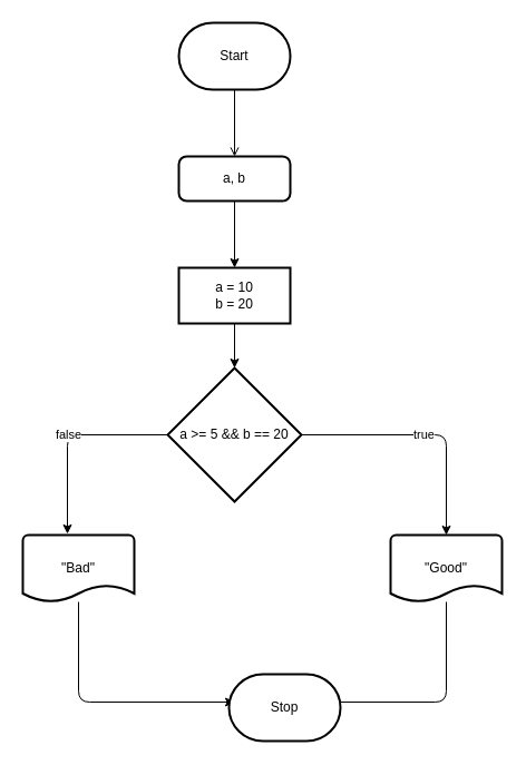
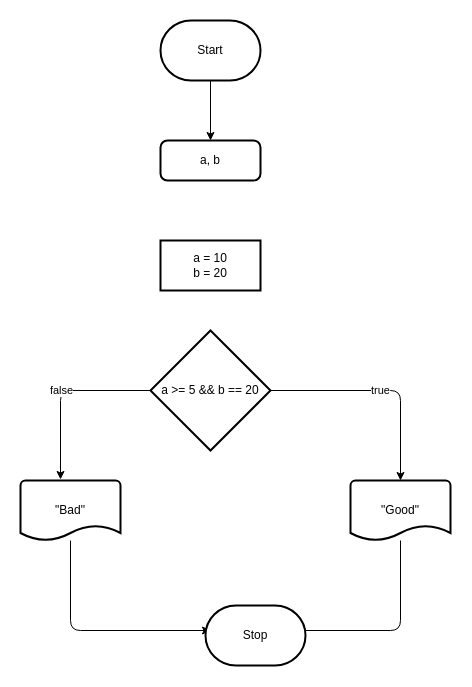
  <mxCell id="0" />
  <mxCell id="1" parent="0" />
- <mxCell id="2" style="edgeStyle=none;html=1;entryX=0.5;entryY=0;entryDx=0;entryDy=0;strokeColor=#000000;endArrow=open;" edge="1" parent="1" source="3" target="5"><mxGeometry relative="1" as="geometry" /></mxCell>
+ <mxCell id="2" style="edgeStyle=none;html=1;entryX=0.5;entryY=0;entryDx=0;entryDy=0;strokeColor=#000000;" edge="1" parent="1" source="3" target="5"><mxGeometry relative="1" as="geometry" /></mxCell>
  <mxCell id="3" value="Start" style="strokeWidth=2;html=1;shape=mxgraph.flowchart.terminator;whiteSpace=wrap;" vertex="1" parent="1"><mxGeometry x="160" y="20" width="100" height="60" as="geometry" /></mxCell>
- <mxCell id="4" style="edgeStyle=none;html=1;entryX=0.5;entryY=0;entryDx=0;entryDy=0;strokeColor=#000000;" edge="1" parent="1" source="5" target="7"><mxGeometry relative="1" as="geometry" /></mxCell>
  <mxCell id="5" value="a, b" style="rounded=1;whiteSpace=wrap;html=1;absoluteArcSize=1;arcSize=14;strokeWidth=2;" vertex="1" parent="1"><mxGeometry x="160" y="140" width="100" height="40" as="geometry" /></mxCell>
- <mxCell id="6" style="edgeStyle=none;html=1;entryX=0.5;entryY=0;entryDx=0;entryDy=0;entryPerimeter=0;strokeColor=#000000;" edge="1" parent="1" source="7" target="10"><mxGeometry relative="1" as="geometry" /></mxCell>
  <mxCell id="7" value="a = 10&lt;br&gt;b = 20" style="whiteSpace=wrap;html=1;absoluteArcSize=1;arcSize=14;strokeWidth=2;rounded=0;" vertex="1" parent="1"><mxGeometry x="160" y="240" width="100" height="50" as="geometry" /></mxCell>
  <mxCell id="8" value="true" style="edgeStyle=none;html=1;entryX=0.5;entryY=0;entryDx=0;entryDy=0;entryPerimeter=0;strokeColor=#000000;" edge="1" parent="1" source="10" target="12"><mxGeometry relative="1" as="geometry"><Array as="points"><mxPoint x="400" y="390" /></Array></mxGeometry></mxCell>
  <mxCell id="9" value="false" style="edgeStyle=none;html=1;entryX=0.4;entryY=-0.017;entryDx=0;entryDy=0;entryPerimeter=0;strokeColor=#000000;" edge="1" parent="1" source="10" target="14"><mxGeometry relative="1" as="geometry"><Array as="points"><mxPoint x="60" y="390" /></Array></mxGeometry></mxCell>
  <mxCell id="10" value="a &amp;gt;= 5 &amp;amp;&amp;amp; b == 20" style="strokeWidth=2;html=1;shape=mxgraph.flowchart.decision;whiteSpace=wrap;" vertex="1" parent="1"><mxGeometry x="150" y="330" width="120" height="120" as="geometry" /></mxCell>
  <mxCell id="11" style="edgeStyle=none;html=1;entryX=0.5;entryY=0;entryDx=0;entryDy=0;entryPerimeter=0;strokeColor=#000000;" edge="1" parent="1" source="12" target="15"><mxGeometry relative="1" as="geometry"><Array as="points"><mxPoint x="400" y="630" /><mxPoint x="210" y="630" /></Array></mxGeometry></mxCell>
  <mxCell id="12" value="&quot;Good&quot;" style="strokeWidth=2;html=1;shape=mxgraph.flowchart.document2;whiteSpace=wrap;size=0.25;" vertex="1" parent="1"><mxGeometry x="350" y="480" width="100" height="60" as="geometry" /></mxCell>
  <mxCell id="13" style="edgeStyle=none;html=1;strokeColor=#000000;" edge="1" parent="1" source="14"><mxGeometry relative="1" as="geometry"><mxPoint x="210" y="630" as="targetPoint" /><Array as="points"><mxPoint x="70" y="630" /></Array></mxGeometry></mxCell>
  <mxCell id="14" value="&quot;Bad&quot;" style="strokeWidth=2;html=1;shape=mxgraph.flowchart.document2;whiteSpace=wrap;size=0.25;" vertex="1" parent="1"><mxGeometry x="20" y="480" width="100" height="60" as="geometry" /></mxCell>
  <mxCell id="15" value="Stop" style="strokeWidth=2;html=1;shape=mxgraph.flowchart.terminator;whiteSpace=wrap;" vertex="1" parent="1"><mxGeometry x="205" y="605" width="100" height="60" as="geometry" /></mxCell>
